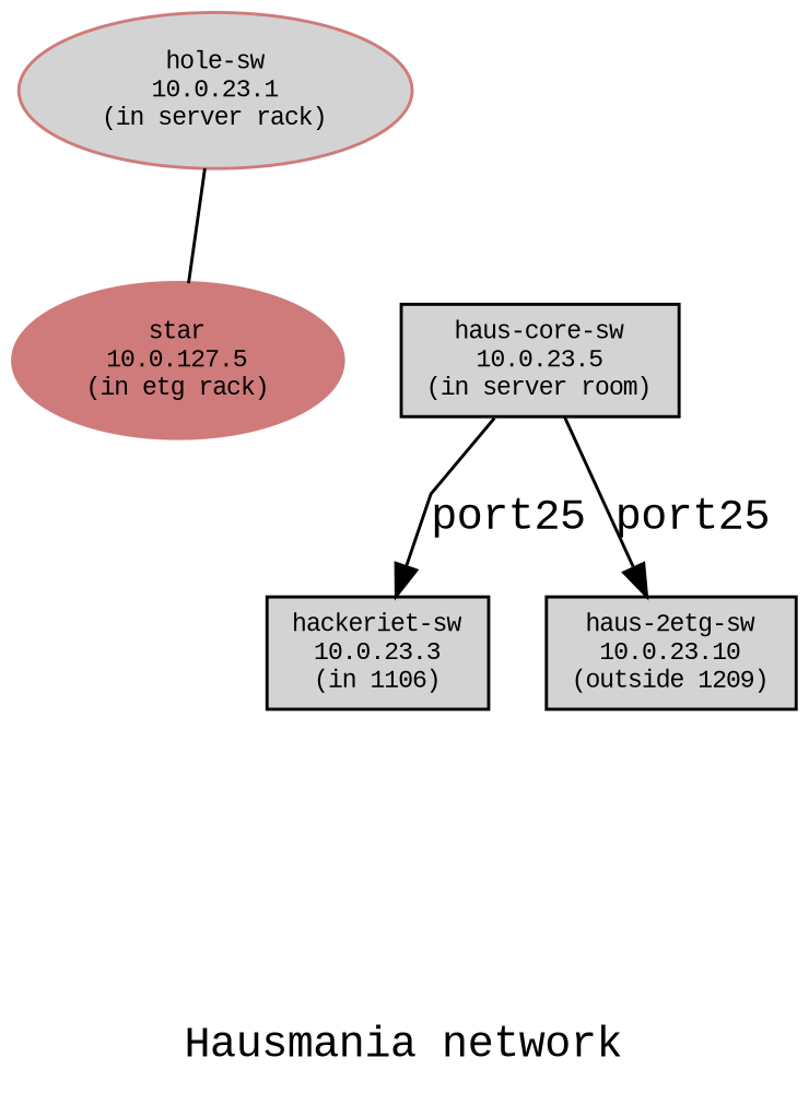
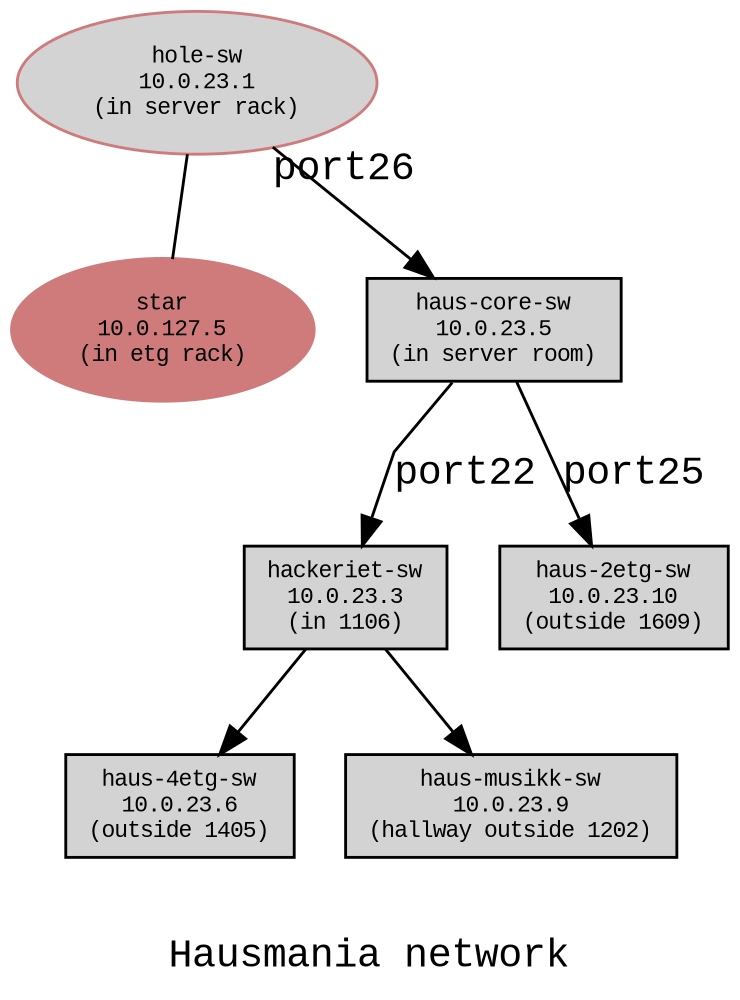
  graph {
    fontname="Liberation Mono"
    label="Hausmania network"
    splines=compound
    node [fontname="Liberation Mono" fontsize=8 shape=box style=filled]
    edge [dir=forward fontname="Liberation Mono"]
    n1 [color="#cf7b7b" label="star\n10.0.127.5\n(in etg rack)" shape=ellipse]
    n2 [label="haus-core-sw\n10.0.23.5\n(in server room)"]
    n3 [label="hackeriet-sw\n10.0.23.3\n(in 1106)"]
-   n4 [label="haus-2etg-sw\n10.0.23.10\n(outside 1209)"]
+   n4 [label="haus-2etg-sw\n10.0.23.10\n(outside 1609)"]
+   n5 [label="haus-4etg-sw\n10.0.23.6\n(outside 1405)"]
+   n6 [label="haus-musikk-sw\n10.0.23.9\n(hallway outside 1202)"]
    n7 [color="#cf7b7b" fillcolor=lightgrey label="hole-sw\n10.0.23.1\n(in server rack)" shape=ellipse]
-   n2 -- n3 [label=port25]
+   n2 -- n3 [label=port22]
    n2 -- n4 [label=port25]
+   n3 -- n5
+   n3 -- n6
    n7 -- n1 [dir=""]
+   n7 -- n2 [taillabel=port26]
  }
